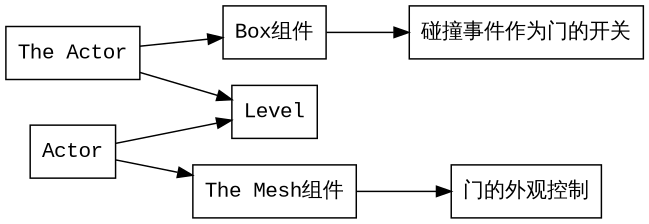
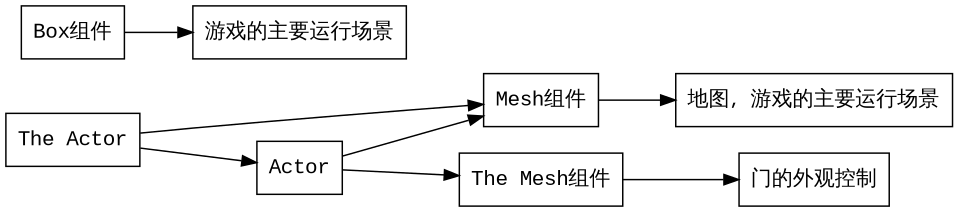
  digraph {
    fontname="Liberation Mono"
    rankdir=LR
    node [fontname="Liberation Mono" shape=box]
    edge [fontname="Liberation Mono"]
    n1 [label="The Actor"]
-   n2 [label=Level]
+   n2 [label="Mesh组件"]
    n3 [label=Actor]
+   n4 [label="地图，游戏的主要运行场景"]
    n5 [label="The Mesh组件"]
    n6 [label="门的外观控制"]
    n7 [label="Box组件"]
-   n8 [label="碰撞事件作为门的开关"]
+   n8 [label="游戏的主要运行场景"]
    n1 -> n2
-   n1 -> n7
+   n1 -> n3
+   n2 -> n4
    n3 -> n2
    n3 -> n5
    n5 -> n6
    n7 -> n8
  }
